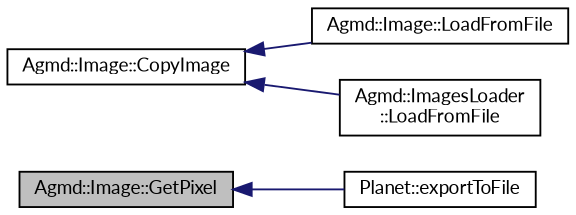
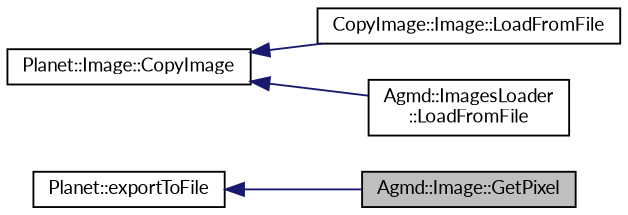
  digraph {
    fontname=Lato
    rankdir=LR
    node [color=black fillcolor=white fontname=Lato fontsize=10 shape=record style=filled]
    edge [color=midnightblue dir=back fontname=Lato fontsize=10 labelfontname=Helvetica labelfontsize=10 style=solid]
    n1 [fillcolor=grey75 fontcolor=black height=0.2 label="Agmd::Image::GetPixel" width=0.4]
    n2 [height=0.2 label="Planet::exportToFile" width=0.4]
-   n3 [height=0.2 label="Agmd::Image::CopyImage" width=0.4]
-   n4 [height=0.2 label="Agmd::Image::LoadFromFile" width=0.4]
+   n3 [height=0.2 label="Planet::Image::CopyImage" width=0.4]
+   n4 [height=0.2 label="CopyImage::Image::LoadFromFile" width=0.4]
    n5 [height=0.2 label="Agmd::ImagesLoader\l::LoadFromFile" width=0.4]
-   n1 -> n2
+   n2 -> n1
    n3 -> n4
    n3 -> n5
  }
